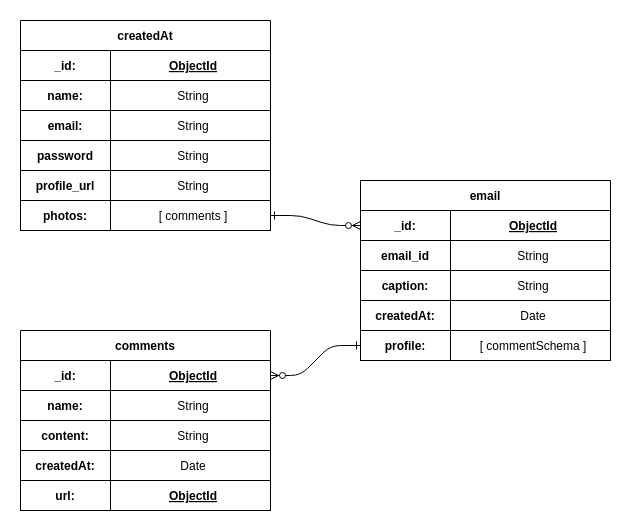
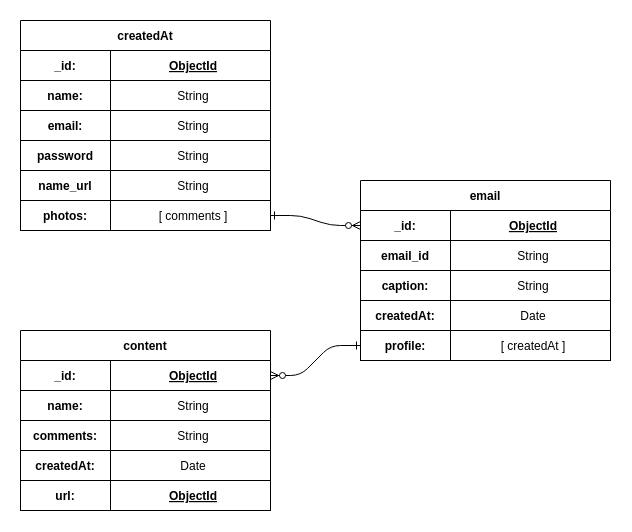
  <mxCell id="0" />
  <mxCell id="1" parent="0" />
  <mxCell id="2" value="" style="edgeStyle=entityRelationEdgeStyle;endArrow=ERzeroToMany;startArrow=ERone;endFill=1;startFill=0;exitX=1;exitY=0.5;exitDx=0;exitDy=0;entryX=0;entryY=0.5;entryDx=0;entryDy=0;" parent="1" source="19" target="23" edge="1"><mxGeometry width="100" height="100" relative="1" as="geometry"><mxPoint x="240" y="620" as="sourcePoint" /><mxPoint x="350" y="95" as="targetPoint" /></mxGeometry></mxCell>
  <mxCell id="3" value="createdAt" style="shape=table;startSize=30;container=1;collapsible=1;childLayout=tableLayout;fixedRows=1;rowLines=0;fontStyle=1;align=center;resizeLast=1;" parent="1" vertex="1"><mxGeometry x="20" y="20" width="250" height="210" as="geometry" /></mxCell>
  <mxCell id="4" value="" style="shape=partialRectangle;collapsible=0;dropTarget=0;pointerEvents=0;fillColor=none;points=[[0,0.5],[1,0.5]];portConstraint=eastwest;top=0;left=0;right=0;bottom=1;" parent="3" vertex="1"><mxGeometry y="30" width="250" height="30" as="geometry" /></mxCell>
  <mxCell id="5" value="_id:" style="shape=partialRectangle;overflow=hidden;connectable=0;fillColor=none;top=0;left=0;bottom=0;right=0;fontStyle=1;" parent="4" vertex="1"><mxGeometry width="90" height="30" as="geometry"><mxRectangle width="90" height="30" as="alternateBounds" /></mxGeometry></mxCell>
  <mxCell id="6" value="ObjectId" style="shape=partialRectangle;overflow=hidden;connectable=0;fillColor=none;top=0;left=0;bottom=0;right=0;align=center;spacingLeft=6;fontStyle=5;" parent="4" vertex="1"><mxGeometry x="90" width="160" height="30" as="geometry"><mxRectangle width="160" height="30" as="alternateBounds" /></mxGeometry></mxCell>
  <mxCell id="7" value="" style="shape=tableRow;horizontal=0;startSize=0;swimlaneHead=0;swimlaneBody=0;fillColor=none;collapsible=0;dropTarget=0;points=[[0,0.5],[1,0.5]];portConstraint=eastwest;top=0;left=0;right=0;bottom=1;" parent="3" vertex="1"><mxGeometry y="60" width="250" height="30" as="geometry" /></mxCell>
  <mxCell id="8" value="name:" style="shape=partialRectangle;connectable=0;fillColor=none;top=0;left=0;bottom=0;right=0;fontStyle=1;overflow=hidden;" parent="7" vertex="1"><mxGeometry width="90" height="30" as="geometry"><mxRectangle width="90" height="30" as="alternateBounds" /></mxGeometry></mxCell>
  <mxCell id="9" value="String" style="shape=partialRectangle;connectable=0;fillColor=none;top=0;left=0;bottom=0;right=0;align=center;spacingLeft=6;fontStyle=0;overflow=hidden;" parent="7" vertex="1"><mxGeometry x="90" width="160" height="30" as="geometry"><mxRectangle width="160" height="30" as="alternateBounds" /></mxGeometry></mxCell>
  <mxCell id="10" value="" style="shape=tableRow;horizontal=0;startSize=0;swimlaneHead=0;swimlaneBody=0;fillColor=none;collapsible=0;dropTarget=0;points=[[0,0.5],[1,0.5]];portConstraint=eastwest;top=0;left=0;right=0;bottom=1;" parent="3" vertex="1"><mxGeometry y="90" width="250" height="30" as="geometry" /></mxCell>
  <mxCell id="11" value="email:" style="shape=partialRectangle;connectable=0;fillColor=none;top=0;left=0;bottom=0;right=0;fontStyle=1;overflow=hidden;" parent="10" vertex="1"><mxGeometry width="90" height="30" as="geometry"><mxRectangle width="90" height="30" as="alternateBounds" /></mxGeometry></mxCell>
  <mxCell id="12" value="String" style="shape=partialRectangle;connectable=0;fillColor=none;top=0;left=0;bottom=0;right=0;align=center;spacingLeft=6;fontStyle=0;overflow=hidden;" parent="10" vertex="1"><mxGeometry x="90" width="160" height="30" as="geometry"><mxRectangle width="160" height="30" as="alternateBounds" /></mxGeometry></mxCell>
  <mxCell id="13" value="" style="shape=tableRow;horizontal=0;startSize=0;swimlaneHead=0;swimlaneBody=0;fillColor=none;collapsible=0;dropTarget=0;points=[[0,0.5],[1,0.5]];portConstraint=eastwest;top=0;left=0;right=0;bottom=1;" parent="3" vertex="1"><mxGeometry y="120" width="250" height="30" as="geometry" /></mxCell>
  <mxCell id="14" value="password" style="shape=partialRectangle;connectable=0;fillColor=none;top=0;left=0;bottom=0;right=0;fontStyle=1;overflow=hidden;" parent="13" vertex="1"><mxGeometry width="90" height="30" as="geometry"><mxRectangle width="90" height="30" as="alternateBounds" /></mxGeometry></mxCell>
  <mxCell id="15" value="String" style="shape=partialRectangle;connectable=0;fillColor=none;top=0;left=0;bottom=0;right=0;align=center;spacingLeft=6;fontStyle=0;overflow=hidden;" parent="13" vertex="1"><mxGeometry x="90" width="160" height="30" as="geometry"><mxRectangle width="160" height="30" as="alternateBounds" /></mxGeometry></mxCell>
  <mxCell id="16" value="" style="shape=tableRow;horizontal=0;startSize=0;swimlaneHead=0;swimlaneBody=0;fillColor=none;collapsible=0;dropTarget=0;points=[[0,0.5],[1,0.5]];portConstraint=eastwest;top=0;left=0;right=0;bottom=1;" vertex="1" parent="3"><mxGeometry y="150" width="250" height="30" as="geometry" /></mxCell>
- <mxCell id="17" value="profile_url" style="shape=partialRectangle;connectable=0;fillColor=none;top=0;left=0;bottom=0;right=0;fontStyle=1;overflow=hidden;" vertex="1" parent="16"><mxGeometry width="90" height="30" as="geometry"><mxRectangle width="90" height="30" as="alternateBounds" /></mxGeometry></mxCell>
+ <mxCell id="17" value="name_url" style="shape=partialRectangle;connectable=0;fillColor=none;top=0;left=0;bottom=0;right=0;fontStyle=1;overflow=hidden;" vertex="1" parent="16"><mxGeometry width="90" height="30" as="geometry"><mxRectangle width="90" height="30" as="alternateBounds" /></mxGeometry></mxCell>
  <mxCell id="18" value="String" style="shape=partialRectangle;connectable=0;fillColor=none;top=0;left=0;bottom=0;right=0;align=center;spacingLeft=6;fontStyle=0;overflow=hidden;" vertex="1" parent="16"><mxGeometry x="90" width="160" height="30" as="geometry"><mxRectangle width="160" height="30" as="alternateBounds" /></mxGeometry></mxCell>
  <mxCell id="19" value="" style="shape=tableRow;horizontal=0;startSize=0;swimlaneHead=0;swimlaneBody=0;fillColor=none;collapsible=0;dropTarget=0;points=[[0,0.5],[1,0.5]];portConstraint=eastwest;top=0;left=0;right=0;bottom=1;" parent="3" vertex="1"><mxGeometry y="180" width="250" height="30" as="geometry" /></mxCell>
  <mxCell id="20" value="photos:" style="shape=partialRectangle;connectable=0;fillColor=none;top=0;left=0;bottom=0;right=0;fontStyle=1;overflow=hidden;" parent="19" vertex="1"><mxGeometry width="90" height="30" as="geometry"><mxRectangle width="90" height="30" as="alternateBounds" /></mxGeometry></mxCell>
  <mxCell id="21" value="[ comments ]" style="shape=partialRectangle;connectable=0;fillColor=none;top=0;left=0;bottom=0;right=0;align=center;spacingLeft=6;fontStyle=0;overflow=hidden;" parent="19" vertex="1"><mxGeometry x="90" width="160" height="30" as="geometry"><mxRectangle width="160" height="30" as="alternateBounds" /></mxGeometry></mxCell>
  <mxCell id="22" value="email" style="shape=table;startSize=30;container=1;collapsible=1;childLayout=tableLayout;fixedRows=1;rowLines=0;fontStyle=1;align=center;resizeLast=1;" parent="1" vertex="1"><mxGeometry x="360" y="180" width="250" height="180" as="geometry" /></mxCell>
  <mxCell id="23" value="" style="shape=partialRectangle;collapsible=0;dropTarget=0;pointerEvents=0;fillColor=none;points=[[0,0.5],[1,0.5]];portConstraint=eastwest;top=0;left=0;right=0;bottom=1;" parent="22" vertex="1"><mxGeometry y="30" width="250" height="30" as="geometry" /></mxCell>
  <mxCell id="24" value="_id:" style="shape=partialRectangle;overflow=hidden;connectable=0;fillColor=none;top=0;left=0;bottom=0;right=0;fontStyle=1;" parent="23" vertex="1"><mxGeometry width="90" height="30" as="geometry"><mxRectangle width="90" height="30" as="alternateBounds" /></mxGeometry></mxCell>
  <mxCell id="25" value="ObjectId" style="shape=partialRectangle;overflow=hidden;connectable=0;fillColor=none;top=0;left=0;bottom=0;right=0;align=center;spacingLeft=6;fontStyle=5;" parent="23" vertex="1"><mxGeometry x="90" width="160" height="30" as="geometry"><mxRectangle width="160" height="30" as="alternateBounds" /></mxGeometry></mxCell>
  <mxCell id="26" value="" style="shape=tableRow;horizontal=0;startSize=0;swimlaneHead=0;swimlaneBody=0;fillColor=none;collapsible=0;dropTarget=0;points=[[0,0.5],[1,0.5]];portConstraint=eastwest;top=0;left=0;right=0;bottom=1;" parent="22" vertex="1"><mxGeometry y="60" width="250" height="30" as="geometry" /></mxCell>
  <mxCell id="27" value="email_id" style="shape=partialRectangle;connectable=0;fillColor=none;top=0;left=0;bottom=0;right=0;fontStyle=1;overflow=hidden;" parent="26" vertex="1"><mxGeometry width="90" height="30" as="geometry"><mxRectangle width="90" height="30" as="alternateBounds" /></mxGeometry></mxCell>
  <mxCell id="28" value="String" style="shape=partialRectangle;connectable=0;fillColor=none;top=0;left=0;bottom=0;right=0;align=center;spacingLeft=6;fontStyle=0;overflow=hidden;" parent="26" vertex="1"><mxGeometry x="90" width="160" height="30" as="geometry"><mxRectangle width="160" height="30" as="alternateBounds" /></mxGeometry></mxCell>
  <mxCell id="29" value="" style="shape=tableRow;horizontal=0;startSize=0;swimlaneHead=0;swimlaneBody=0;fillColor=none;collapsible=0;dropTarget=0;points=[[0,0.5],[1,0.5]];portConstraint=eastwest;top=0;left=0;right=0;bottom=1;" parent="22" vertex="1"><mxGeometry y="90" width="250" height="30" as="geometry" /></mxCell>
  <mxCell id="30" value="caption:" style="shape=partialRectangle;connectable=0;fillColor=none;top=0;left=0;bottom=0;right=0;fontStyle=1;overflow=hidden;" parent="29" vertex="1"><mxGeometry width="90" height="30" as="geometry"><mxRectangle width="90" height="30" as="alternateBounds" /></mxGeometry></mxCell>
  <mxCell id="31" value="String" style="shape=partialRectangle;connectable=0;fillColor=none;top=0;left=0;bottom=0;right=0;align=center;spacingLeft=6;fontStyle=0;overflow=hidden;" parent="29" vertex="1"><mxGeometry x="90" width="160" height="30" as="geometry"><mxRectangle width="160" height="30" as="alternateBounds" /></mxGeometry></mxCell>
  <mxCell id="32" value="" style="shape=tableRow;horizontal=0;startSize=0;swimlaneHead=0;swimlaneBody=0;fillColor=none;collapsible=0;dropTarget=0;points=[[0,0.5],[1,0.5]];portConstraint=eastwest;top=0;left=0;right=0;bottom=1;" parent="22" vertex="1"><mxGeometry y="120" width="250" height="30" as="geometry" /></mxCell>
  <mxCell id="33" value="createdAt:" style="shape=partialRectangle;connectable=0;fillColor=none;top=0;left=0;bottom=0;right=0;fontStyle=1;overflow=hidden;" parent="32" vertex="1"><mxGeometry width="90" height="30" as="geometry"><mxRectangle width="90" height="30" as="alternateBounds" /></mxGeometry></mxCell>
  <mxCell id="34" value="Date" style="shape=partialRectangle;connectable=0;fillColor=none;top=0;left=0;bottom=0;right=0;align=center;spacingLeft=6;fontStyle=0;overflow=hidden;" parent="32" vertex="1"><mxGeometry x="90" width="160" height="30" as="geometry"><mxRectangle width="160" height="30" as="alternateBounds" /></mxGeometry></mxCell>
  <mxCell id="35" value="" style="shape=tableRow;horizontal=0;startSize=0;swimlaneHead=0;swimlaneBody=0;fillColor=none;collapsible=0;dropTarget=0;points=[[0,0.5],[1,0.5]];portConstraint=eastwest;top=0;left=0;right=0;bottom=1;" parent="22" vertex="1"><mxGeometry y="150" width="250" height="30" as="geometry" /></mxCell>
  <mxCell id="36" value="profile:" style="shape=partialRectangle;connectable=0;fillColor=none;top=0;left=0;bottom=0;right=0;fontStyle=1;overflow=hidden;" parent="35" vertex="1"><mxGeometry width="90" height="30" as="geometry"><mxRectangle width="90" height="30" as="alternateBounds" /></mxGeometry></mxCell>
- <mxCell id="37" value="[ commentSchema ]" style="shape=partialRectangle;connectable=0;fillColor=none;top=0;left=0;bottom=0;right=0;align=center;spacingLeft=6;fontStyle=0;overflow=hidden;" parent="35" vertex="1"><mxGeometry x="90" width="160" height="30" as="geometry"><mxRectangle width="160" height="30" as="alternateBounds" /></mxGeometry></mxCell>
- <mxCell id="38" value="comments" style="shape=table;startSize=30;container=1;collapsible=1;childLayout=tableLayout;fixedRows=1;rowLines=0;fontStyle=1;align=center;resizeLast=1;" parent="1" vertex="1"><mxGeometry x="20" y="330" width="250" height="180" as="geometry" /></mxCell>
+ <mxCell id="37" value="[ createdAt ]" style="shape=partialRectangle;connectable=0;fillColor=none;top=0;left=0;bottom=0;right=0;align=center;spacingLeft=6;fontStyle=0;overflow=hidden;" parent="35" vertex="1"><mxGeometry x="90" width="160" height="30" as="geometry"><mxRectangle width="160" height="30" as="alternateBounds" /></mxGeometry></mxCell>
+ <mxCell id="38" value="content" style="shape=table;startSize=30;container=1;collapsible=1;childLayout=tableLayout;fixedRows=1;rowLines=0;fontStyle=1;align=center;resizeLast=1;" parent="1" vertex="1"><mxGeometry x="20" y="330" width="250" height="180" as="geometry" /></mxCell>
  <mxCell id="39" value="" style="shape=partialRectangle;collapsible=0;dropTarget=0;pointerEvents=0;fillColor=none;points=[[0,0.5],[1,0.5]];portConstraint=eastwest;top=0;left=0;right=0;bottom=1;" parent="38" vertex="1"><mxGeometry y="30" width="250" height="30" as="geometry" /></mxCell>
  <mxCell id="40" value="_id:" style="shape=partialRectangle;overflow=hidden;connectable=0;fillColor=none;top=0;left=0;bottom=0;right=0;fontStyle=1;" parent="39" vertex="1"><mxGeometry width="90" height="30" as="geometry"><mxRectangle width="90" height="30" as="alternateBounds" /></mxGeometry></mxCell>
  <mxCell id="41" value="ObjectId" style="shape=partialRectangle;overflow=hidden;connectable=0;fillColor=none;top=0;left=0;bottom=0;right=0;align=center;spacingLeft=6;fontStyle=5;" parent="39" vertex="1"><mxGeometry x="90" width="160" height="30" as="geometry"><mxRectangle width="160" height="30" as="alternateBounds" /></mxGeometry></mxCell>
  <mxCell id="42" value="" style="shape=tableRow;horizontal=0;startSize=0;swimlaneHead=0;swimlaneBody=0;fillColor=none;collapsible=0;dropTarget=0;points=[[0,0.5],[1,0.5]];portConstraint=eastwest;top=0;left=0;right=0;bottom=1;" parent="38" vertex="1"><mxGeometry y="60" width="250" height="30" as="geometry" /></mxCell>
  <mxCell id="43" value="name:" style="shape=partialRectangle;connectable=0;fillColor=none;top=0;left=0;bottom=0;right=0;fontStyle=1;overflow=hidden;" parent="42" vertex="1"><mxGeometry width="90" height="30" as="geometry"><mxRectangle width="90" height="30" as="alternateBounds" /></mxGeometry></mxCell>
  <mxCell id="44" value="String" style="shape=partialRectangle;connectable=0;fillColor=none;top=0;left=0;bottom=0;right=0;align=center;spacingLeft=6;fontStyle=0;overflow=hidden;" parent="42" vertex="1"><mxGeometry x="90" width="160" height="30" as="geometry"><mxRectangle width="160" height="30" as="alternateBounds" /></mxGeometry></mxCell>
  <mxCell id="45" value="" style="shape=tableRow;horizontal=0;startSize=0;swimlaneHead=0;swimlaneBody=0;fillColor=none;collapsible=0;dropTarget=0;points=[[0,0.5],[1,0.5]];portConstraint=eastwest;top=0;left=0;right=0;bottom=1;" parent="38" vertex="1"><mxGeometry y="90" width="250" height="30" as="geometry" /></mxCell>
- <mxCell id="46" value="content:" style="shape=partialRectangle;connectable=0;fillColor=none;top=0;left=0;bottom=0;right=0;fontStyle=1;overflow=hidden;" parent="45" vertex="1"><mxGeometry width="90" height="30" as="geometry"><mxRectangle width="90" height="30" as="alternateBounds" /></mxGeometry></mxCell>
+ <mxCell id="46" value="comments:" style="shape=partialRectangle;connectable=0;fillColor=none;top=0;left=0;bottom=0;right=0;fontStyle=1;overflow=hidden;" parent="45" vertex="1"><mxGeometry width="90" height="30" as="geometry"><mxRectangle width="90" height="30" as="alternateBounds" /></mxGeometry></mxCell>
  <mxCell id="47" value="String" style="shape=partialRectangle;connectable=0;fillColor=none;top=0;left=0;bottom=0;right=0;align=center;spacingLeft=6;fontStyle=0;overflow=hidden;" parent="45" vertex="1"><mxGeometry x="90" width="160" height="30" as="geometry"><mxRectangle width="160" height="30" as="alternateBounds" /></mxGeometry></mxCell>
  <mxCell id="48" value="" style="shape=tableRow;horizontal=0;startSize=0;swimlaneHead=0;swimlaneBody=0;fillColor=none;collapsible=0;dropTarget=0;points=[[0,0.5],[1,0.5]];portConstraint=eastwest;top=0;left=0;right=0;bottom=1;" parent="38" vertex="1"><mxGeometry y="120" width="250" height="30" as="geometry" /></mxCell>
  <mxCell id="49" value="createdAt:" style="shape=partialRectangle;connectable=0;fillColor=none;top=0;left=0;bottom=0;right=0;fontStyle=1;overflow=hidden;" parent="48" vertex="1"><mxGeometry width="90" height="30" as="geometry"><mxRectangle width="90" height="30" as="alternateBounds" /></mxGeometry></mxCell>
  <mxCell id="50" value="Date" style="shape=partialRectangle;connectable=0;fillColor=none;top=0;left=0;bottom=0;right=0;align=center;spacingLeft=6;fontStyle=0;overflow=hidden;" parent="48" vertex="1"><mxGeometry x="90" width="160" height="30" as="geometry"><mxRectangle width="160" height="30" as="alternateBounds" /></mxGeometry></mxCell>
  <mxCell id="51" value="" style="shape=tableRow;horizontal=0;startSize=0;swimlaneHead=0;swimlaneBody=0;fillColor=none;collapsible=0;dropTarget=0;points=[[0,0.5],[1,0.5]];portConstraint=eastwest;top=0;left=0;right=0;bottom=1;" parent="38" vertex="1"><mxGeometry y="150" width="250" height="30" as="geometry" /></mxCell>
  <mxCell id="52" value="url:" style="shape=partialRectangle;connectable=0;fillColor=none;top=0;left=0;bottom=0;right=0;fontStyle=1;overflow=hidden;" parent="51" vertex="1"><mxGeometry width="90" height="30" as="geometry"><mxRectangle width="90" height="30" as="alternateBounds" /></mxGeometry></mxCell>
  <mxCell id="53" value="ObjectId" style="shape=partialRectangle;connectable=0;fillColor=none;top=0;left=0;bottom=0;right=0;align=center;spacingLeft=6;fontStyle=5;overflow=hidden;" parent="51" vertex="1"><mxGeometry x="90" width="160" height="30" as="geometry"><mxRectangle width="160" height="30" as="alternateBounds" /></mxGeometry></mxCell>
  <mxCell id="54" value="" style="edgeStyle=entityRelationEdgeStyle;endArrow=ERzeroToMany;startArrow=ERone;endFill=1;startFill=0;exitX=0;exitY=0.5;exitDx=0;exitDy=0;entryX=1;entryY=0.5;entryDx=0;entryDy=0;" parent="1" source="35" target="39" edge="1"><mxGeometry width="100" height="100" relative="1" as="geometry"><mxPoint x="360" y="450" as="sourcePoint" /><mxPoint x="450" y="490" as="targetPoint" /></mxGeometry></mxCell>
